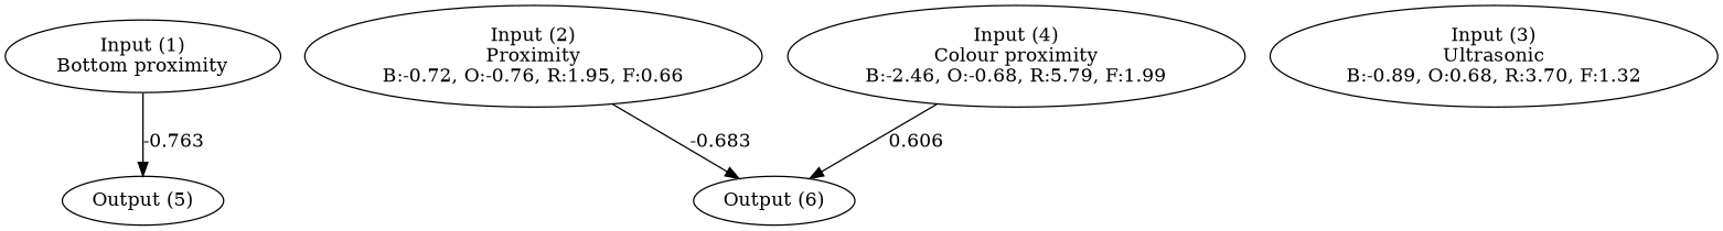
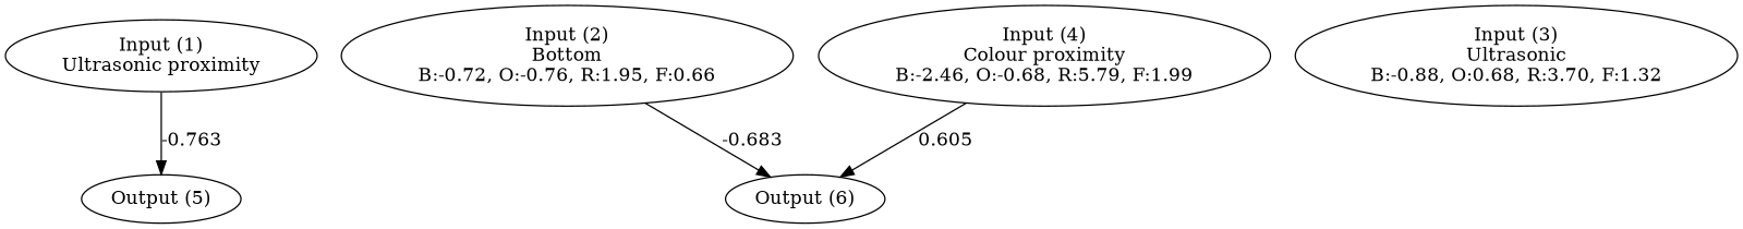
  digraph {
-   n1 [label="Input (1)\nBottom proximity"]
-   n2 [label="Input (2)\nProximity\nB:-0.72, O:-0.76, R:1.95, F:0.66"]
-   n3 [label="Input (3)\nUltrasonic\nB:-0.89, O:0.68, R:3.70, F:1.32"]
+   n1 [label="Input (1)\nUltrasonic proximity"]
+   n2 [label="Input (2)\nBottom\nB:-0.72, O:-0.76, R:1.95, F:0.66"]
+   n3 [label="Input (3)\nUltrasonic\nB:-0.88, O:0.68, R:3.70, F:1.32"]
    n4 [label="Input (4)\nColour proximity\nB:-2.46, O:-0.68, R:5.79, F:1.99"]
    n5 [label="Output (5)"]
    n6 [label="Output (6)"]
    subgraph sub_1 {
      rank=same
      n1
      n2
      n3
      n4
    }
    subgraph sub_2 {
      rank=same
      n5
      n6
    }
    n1 -> n5 [label=-0.763]
    n2 -> n6 [label=-0.683]
-   n4 -> n6 [label=0.606]
+   n4 -> n6 [label=0.605]
  }
